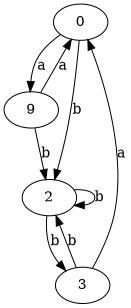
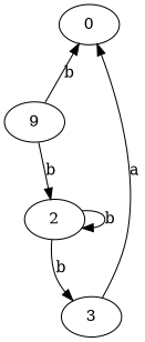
  digraph {
    d2tdocpreamble="\usetikzlibrary{automata}"
    d2tfigpreamble="\tikzstyle{every state}= [ draw=blue!50,very thick,fill=blue!20]  \tikzstyle{auto}= [fill=white]"
    ranksep=0.5
    node [style=state]
    edge [lblstyle=auto topath="bend right"]
    n1 [label=0]
    n2 [label=9]
    n3 [label=2 style="state, initial, accepting"]
    n4 [label=3]
-   n1 -> n2 [label=a]
-   n1 -> n3 [label=b]
-   n2 -> n1 [label=a]
+   n2 -> n1 [label=b]
    n2 -> n3 [label=b]
    n3 -> n3 [label=b topath="loop above"]
    n3 -> n4 [label=b]
    n4 -> n1 [label=a]
-   n4 -> n3 [label=b]
  }
